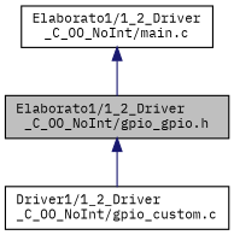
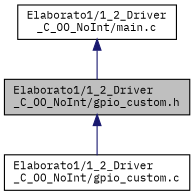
  digraph {
    fontname="IBM Plex Mono"
    node [color=black fillcolor=white fontname="IBM Plex Mono" fontsize=10 shape=record style=filled]
    edge [color=midnightblue dir=back fontname="IBM Plex Mono" fontsize=10 labelfontname=Helvetica labelfontsize=10 style=solid]
-   n1 [fillcolor=grey75 fontcolor=black height=0.2 label="Elaborato1/1_2_Driver\l_C_OO_NoInt/gpio_gpio.h" width=0.4]
-   n2 [height=0.2 label="Driver1/1_2_Driver\l_C_OO_NoInt/gpio_custom.c" width=0.4]
+   n1 [fillcolor=grey75 fontcolor=black height=0.2 label="Elaborato1/1_2_Driver\l_C_OO_NoInt/gpio_custom.h" width=0.4]
+   n2 [height=0.2 label="Elaborato1/1_2_Driver\l_C_OO_NoInt/gpio_custom.c" width=0.4]
    n3 [height=0.2 label="Elaborato1/1_2_Driver\l_C_OO_NoInt/main.c" width=0.4]
    n1 -> n2
    n3 -> n1
  }
